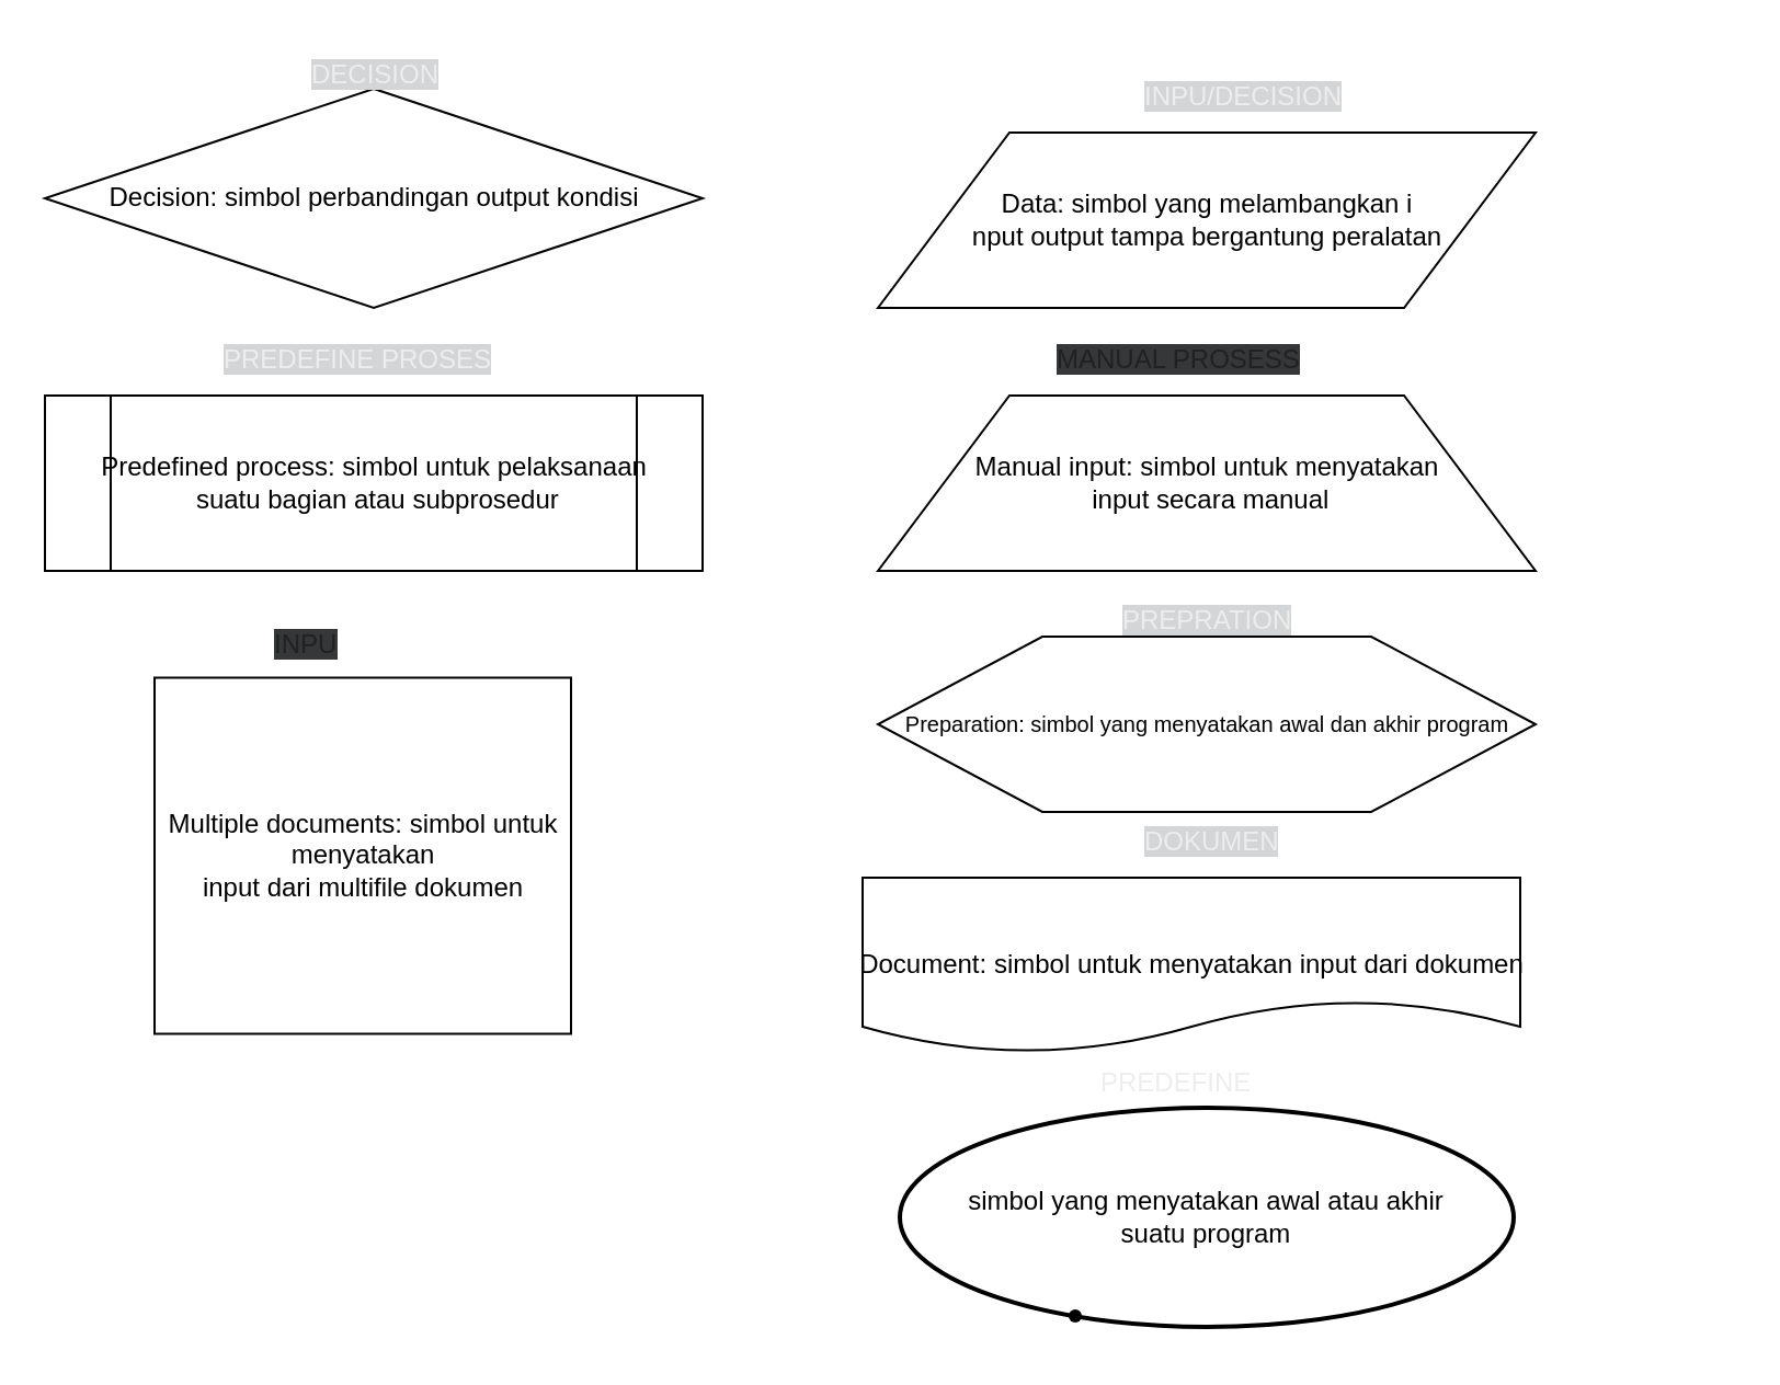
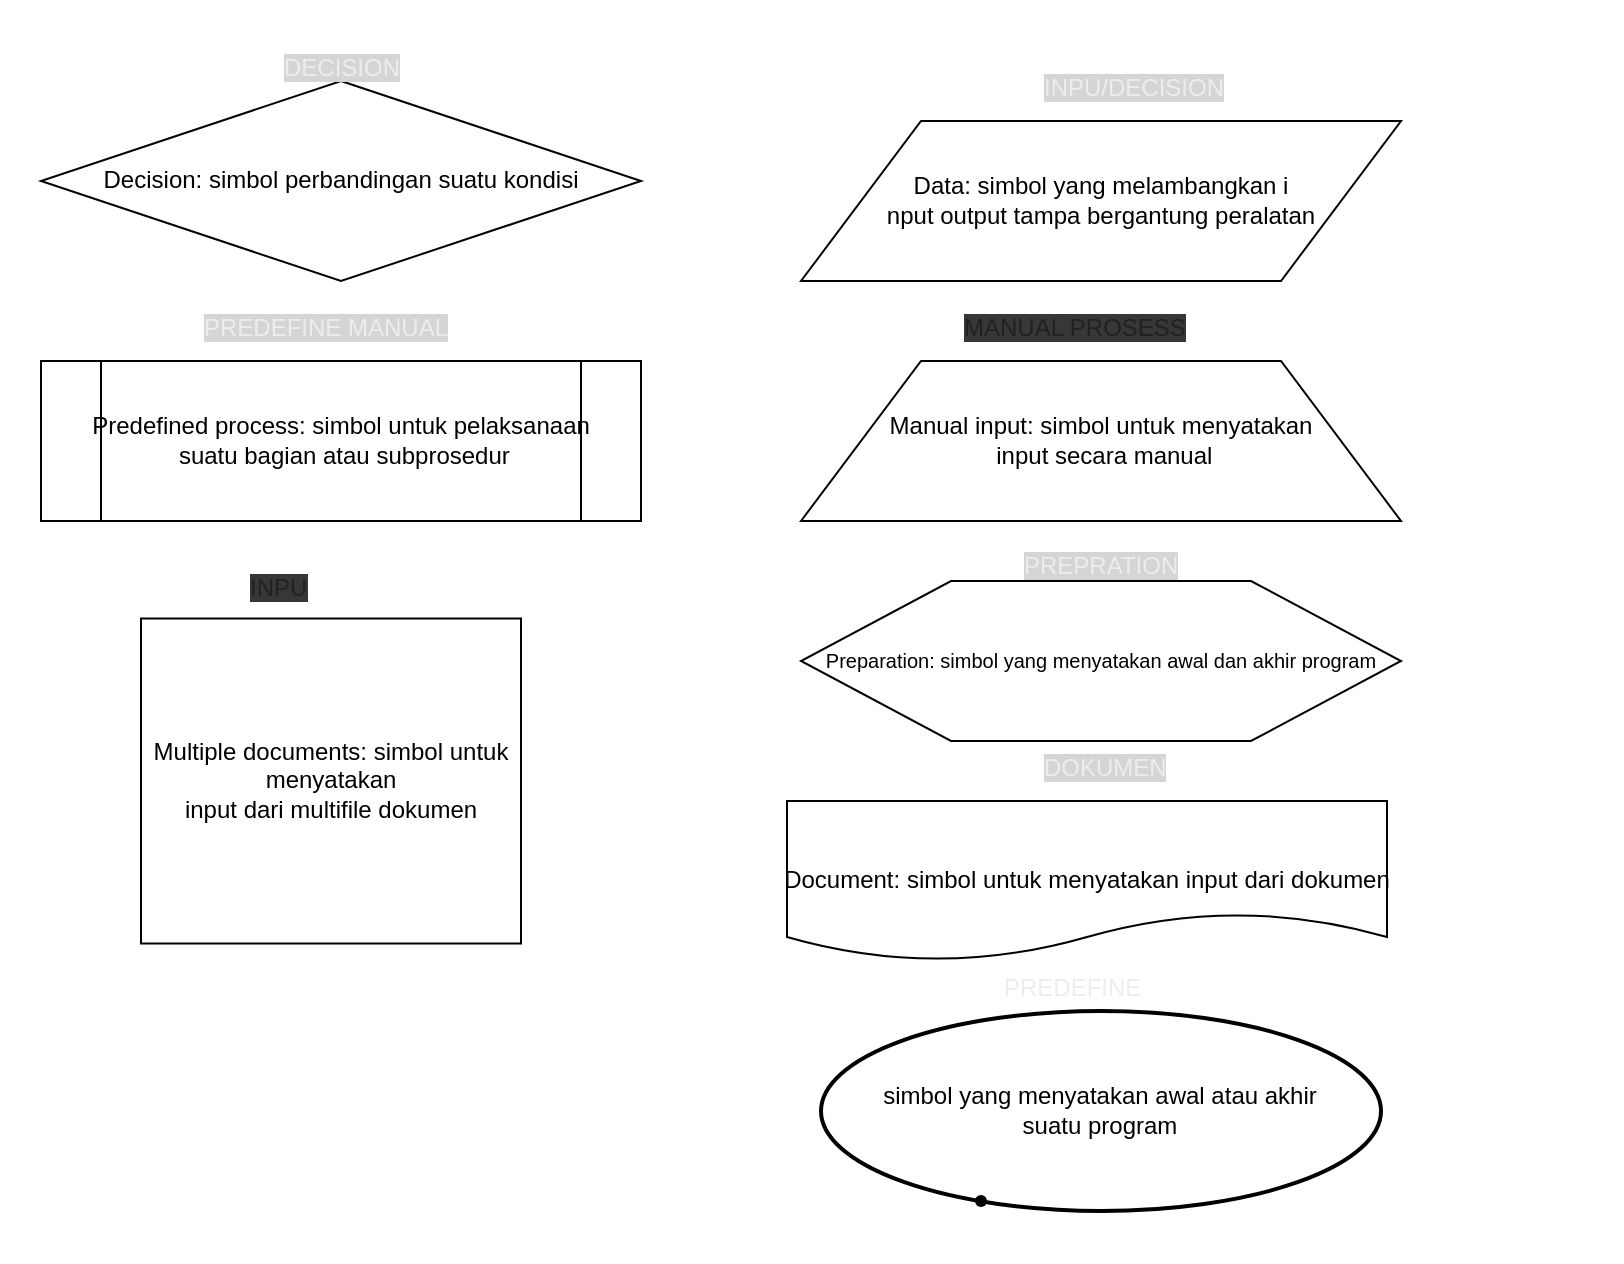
  <mxCell id="0" />
  <mxCell id="1" parent="0" />
- <mxCell id="2" value="&lt;font style=&quot;color: light-dark(rgb(0, 0, 0), rgb(0, 0, 0));&quot;&gt;Decision: simbol perbandingan output kondisi&lt;/font&gt;" style="shape=rhombus;html=1;fillColor=none;strokeColor=light-dark(#000000,#000000);" vertex="1" parent="1"><mxGeometry x="20" y="40" width="300" height="100" as="geometry" /></mxCell>
+ <mxCell id="2" value="&lt;font style=&quot;color: light-dark(rgb(0, 0, 0), rgb(0, 0, 0));&quot;&gt;Decision: simbol perbandingan suatu kondisi&lt;/font&gt;" style="shape=rhombus;html=1;fillColor=none;strokeColor=light-dark(#000000,#000000);" vertex="1" parent="1"><mxGeometry x="20" y="40" width="300" height="100" as="geometry" /></mxCell>
  <mxCell id="3" value="&lt;font style=&quot;color: light-dark(rgb(0, 0, 0), rgb(0, 0, 0));&quot;&gt;Predefined process: simbol untuk pelaksanaan&lt;/font&gt;&lt;div&gt;&lt;font style=&quot;color: light-dark(rgb(0, 0, 0), rgb(0, 0, 0));&quot;&gt;&amp;nbsp;suatu bagian atau subprosedur&lt;/font&gt;&lt;/div&gt;" style="shape=process;html=1;fillColor=none;strokeColor=light-dark(#000000,#000000);" vertex="1" parent="1"><mxGeometry x="20" y="180" width="300" height="80" as="geometry" /></mxCell>
  <mxCell id="4" value="&lt;font style=&quot;color: light-dark(rgb(0, 0, 0), rgb(0, 0, 0));&quot;&gt;Multiple documents: simbol untuk&lt;/font&gt;&lt;div&gt;&lt;font style=&quot;color: light-dark(rgb(0, 0, 0), rgb(0, 0, 0));&quot;&gt;&amp;nbsp;menyatakan&amp;nbsp;&lt;/font&gt;&lt;div&gt;&lt;font style=&quot;color: light-dark(rgb(0, 0, 0), rgb(0, 0, 0));&quot;&gt;input dari multifile dokumen&lt;/font&gt;&lt;/div&gt;&lt;/div&gt;" style="shape=multipleDocument;html=1;fillColor=none;strokeColor=light-dark(#000000,#000000);" vertex="1" parent="1"><mxGeometry x="70" y="308.75" width="190" height="162.5" as="geometry" /></mxCell>
  <mxCell id="5" value="&lt;font style=&quot;color: light-dark(rgb(0, 0, 0), rgb(0, 0, 0));&quot;&gt;Data: simbol yang melambangkan i&lt;/font&gt;&lt;div&gt;&lt;font style=&quot;color: light-dark(rgb(0, 0, 0), rgb(0, 0, 0));&quot;&gt;nput output tampa bergantung peralatan&lt;/font&gt;&lt;/div&gt;" style="shape=parallelogram;html=1;fillColor=none;strokeColor=light-dark(#000000,#000000);" vertex="1" parent="1"><mxGeometry x="400" y="60" width="300" height="80" as="geometry" /></mxCell>
  <mxCell id="6" value="&lt;font style=&quot;color: light-dark(rgb(0, 0, 0), rgb(0, 0, 0));&quot;&gt;Manual input: simbol untuk menyatakan&lt;/font&gt;&lt;div&gt;&lt;font style=&quot;color: light-dark(rgb(0, 0, 0), rgb(0, 0, 0));&quot;&gt;&amp;nbsp;input secara manual&lt;/font&gt;&lt;/div&gt;" style="shape=trapezoid;html=1;fillColor=none;strokeColor=light-dark(#000000,#000000);" vertex="1" parent="1"><mxGeometry x="400" y="180" width="300" height="80" as="geometry" /></mxCell>
  <mxCell id="7" value="&lt;font style=&quot;color: light-dark(rgb(0, 0, 0), rgb(0, 0, 0)); font-size: 10px;&quot;&gt;Preparation: simbol yang menyatakan awal dan akhir program&lt;/font&gt;" style="shape=hexagon;html=1;fillColor=none;strokeColor=light-dark(#000000,#000000);" vertex="1" parent="1"><mxGeometry x="400" y="290" width="300" height="80" as="geometry" /></mxCell>
  <mxCell id="8" value="&lt;span&gt;&lt;font style=&quot;color: light-dark(rgb(0, 0, 0), rgb(0, 0, 0));&quot;&gt;Document: simbol untuk menyatakan input dari dokumen&lt;/font&gt;&lt;/span&gt;" style="shape=document;html=1;fillColor=none;strokeColor=light-dark(#000000,#000000);" vertex="1" parent="1"><mxGeometry x="393" y="400" width="300" height="80" as="geometry" /></mxCell>
  <mxCell id="9" value="&lt;font style=&quot;color: light-dark(rgb(0, 0, 0), rgb(0, 0, 0));&quot; face=&quot;Helvetica&quot;&gt;&lt;span style=&quot;text-wrap-mode: nowrap;&quot;&gt;simbol yang menyatakan awal atau akhir&lt;/span&gt;&lt;/font&gt;&lt;div&gt;&lt;font style=&quot;color: light-dark(rgb(0, 0, 0), rgb(0, 0, 0));&quot; face=&quot;Helvetica&quot;&gt;&lt;span style=&quot;text-wrap-mode: nowrap;&quot;&gt;suatu program&lt;/span&gt;&lt;/font&gt;&lt;/div&gt;" style="strokeWidth=2;html=1;shape=mxgraph.flowchart.start_1;whiteSpace=wrap;hachureGap=4;fontFamily=Architects Daughter;fontSource=https%3A%2F%2Ffonts.googleapis.com%2Fcss%3Ffamily%3DArchitects%2BDaughter;fillColor=none;strokeColor=light-dark(#000000,#000000);" vertex="1" parent="1"><mxGeometry x="410" y="505" width="280" height="100" as="geometry" /></mxCell>
  <mxCell id="10" value="" style="shape=waypoint;sketch=0;size=6;pointerEvents=1;points=[];fillColor=none;resizable=0;rotatable=0;perimeter=centerPerimeter;snapToPoint=1;hachureGap=4;jiggle=2;curveFitting=1;fontFamily=Architects Daughter;fontSource=https%3A%2F%2Ffonts.googleapis.com%2Fcss%3Ffamily%3DArchitects%2BDaughter;" vertex="1" parent="1"><mxGeometry x="480" y="590" width="20" height="20" as="geometry" /></mxCell>
  <mxCell id="11" value="&lt;div style=&quot;text-align: center;&quot;&gt;&lt;font face=&quot;Helvetica&quot; color=&quot;#ededed&quot;&gt;&lt;span style=&quot;text-wrap-mode: nowrap;&quot;&gt;PREDEFINE&lt;/span&gt;&lt;/font&gt;&lt;/div&gt;" style="text;whiteSpace=wrap;html=1;fontFamily=Architects Daughter;fontSource=https%3A%2F%2Ffonts.googleapis.com%2Fcss%3Ffamily%3DArchitects%2BDaughter;fillColor=none;" vertex="1" parent="1"><mxGeometry x="500" y="480" width="270" height="40" as="geometry" /></mxCell>
  <mxCell id="12" value="&lt;div style=&quot;text-align: center;&quot;&gt;&lt;font face=&quot;Helvetica&quot; color=&quot;#ededed&quot;&gt;&lt;span style=&quot;text-wrap-mode: nowrap; background-color: light-dark(rgb(211, 213, 214), transparent);&quot;&gt;DOKUMEN&lt;/span&gt;&lt;/font&gt;&lt;/div&gt;" style="text;whiteSpace=wrap;html=1;fontFamily=Architects Daughter;fontSource=https%3A%2F%2Ffonts.googleapis.com%2Fcss%3Ffamily%3DArchitects%2BDaughter;" vertex="1" parent="1"><mxGeometry x="520" y="370" width="270" height="40" as="geometry" /></mxCell>
  <mxCell id="13" value="&lt;div style=&quot;text-align: center;&quot;&gt;&lt;font face=&quot;Helvetica&quot; color=&quot;#ededed&quot;&gt;&lt;span style=&quot;text-wrap-mode: nowrap; background-color: light-dark(rgb(211, 213, 214), transparent);&quot;&gt;INPU/DECISION&lt;/span&gt;&lt;/font&gt;&lt;/div&gt;" style="text;whiteSpace=wrap;html=1;fontFamily=Architects Daughter;fontSource=https%3A%2F%2Ffonts.googleapis.com%2Fcss%3Ffamily%3DArchitects%2BDaughter;" vertex="1" parent="1"><mxGeometry x="520" y="30" width="270" height="40" as="geometry" /></mxCell>
  <mxCell id="14" value="&lt;div style=&quot;text-align: center;&quot;&gt;&lt;font style=&quot;color: light-dark(rgb(33, 33, 33), rgb(0, 0, 0));&quot; face=&quot;Helvetica&quot;&gt;&lt;span style=&quot;text-wrap-mode: nowrap; background-color: light-dark(rgb(53, 55, 56), transparent);&quot;&gt;INPU&lt;/span&gt;&lt;/font&gt;&lt;/div&gt;" style="text;whiteSpace=wrap;html=1;fontFamily=Architects Daughter;fontSource=https%3A%2F%2Ffonts.googleapis.com%2Fcss%3Ffamily%3DArchitects%2BDaughter;" vertex="1" parent="1"><mxGeometry x="123" y="280" width="270" height="40" as="geometry" /></mxCell>
- <mxCell id="15" value="&lt;div style=&quot;text-align: center;&quot;&gt;&lt;font face=&quot;Helvetica&quot; color=&quot;#ededed&quot;&gt;&lt;span style=&quot;text-wrap-mode: nowrap; background-color: light-dark(rgb(211, 213, 214), transparent);&quot;&gt;PREDEFINE PROSES&lt;/span&gt;&lt;/font&gt;&lt;/div&gt;" style="text;whiteSpace=wrap;html=1;fontFamily=Architects Daughter;fontSource=https%3A%2F%2Ffonts.googleapis.com%2Fcss%3Ffamily%3DArchitects%2BDaughter;" vertex="1" parent="1"><mxGeometry x="100" y="150" width="270" height="40" as="geometry" /></mxCell>
+ <mxCell id="15" value="&lt;div style=&quot;text-align: center;&quot;&gt;&lt;font face=&quot;Helvetica&quot; color=&quot;#ededed&quot;&gt;&lt;span style=&quot;text-wrap-mode: nowrap; background-color: light-dark(rgb(211, 213, 214), transparent);&quot;&gt;PREDEFINE MANUAL&lt;/span&gt;&lt;/font&gt;&lt;/div&gt;" style="text;whiteSpace=wrap;html=1;fontFamily=Architects Daughter;fontSource=https%3A%2F%2Ffonts.googleapis.com%2Fcss%3Ffamily%3DArchitects%2BDaughter;" vertex="1" parent="1"><mxGeometry x="100" y="150" width="270" height="40" as="geometry" /></mxCell>
  <mxCell id="16" value="&lt;div style=&quot;text-align: center;&quot;&gt;&lt;font style=&quot;color: light-dark(rgb(237, 237, 237), rgb(0, 0, 0));&quot; face=&quot;Helvetica&quot;&gt;&lt;span style=&quot;text-wrap-mode: nowrap; background-color: light-dark(rgb(211, 213, 214), transparent);&quot;&gt;DECISION&lt;/span&gt;&lt;/font&gt;&lt;/div&gt;" style="text;whiteSpace=wrap;html=1;fontFamily=Architects Daughter;fontSource=https%3A%2F%2Ffonts.googleapis.com%2Fcss%3Ffamily%3DArchitects%2BDaughter;" vertex="1" parent="1"><mxGeometry x="140" width="270" height="40" as="geometry" y="20" /></mxCell>
  <mxCell id="17" value="&lt;div style=&quot;text-align: center;&quot;&gt;&lt;font face=&quot;Helvetica&quot; color=&quot;#ededed&quot;&gt;&lt;span style=&quot;text-wrap-mode: nowrap; background-color: light-dark(rgb(211, 213, 214), transparent);&quot;&gt;PREPRATION&lt;/span&gt;&lt;/font&gt;&lt;/div&gt;" style="text;whiteSpace=wrap;html=1;fontFamily=Architects Daughter;fontSource=https%3A%2F%2Ffonts.googleapis.com%2Fcss%3Ffamily%3DArchitects%2BDaughter;" vertex="1" parent="1"><mxGeometry x="510" y="268.75" width="270" height="40" as="geometry" /></mxCell>
  <mxCell id="18" value="&lt;div style=&quot;text-align: center;&quot;&gt;&lt;font style=&quot;color: light-dark(rgb(33, 33, 33), rgb(0, 0, 0));&quot; face=&quot;Helvetica&quot;&gt;&lt;span style=&quot;text-wrap-mode: nowrap; background-color: light-dark(rgb(53, 55, 56), transparent);&quot;&gt;MANUAL PROSESS&lt;/span&gt;&lt;/font&gt;&lt;/div&gt;" style="text;whiteSpace=wrap;html=1;fontFamily=Architects Daughter;fontSource=https%3A%2F%2Ffonts.googleapis.com%2Fcss%3Ffamily%3DArchitects%2BDaughter;" vertex="1" parent="1"><mxGeometry x="480" y="150" width="270" height="40" as="geometry" /></mxCell>
